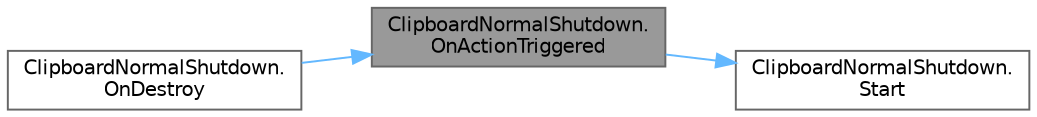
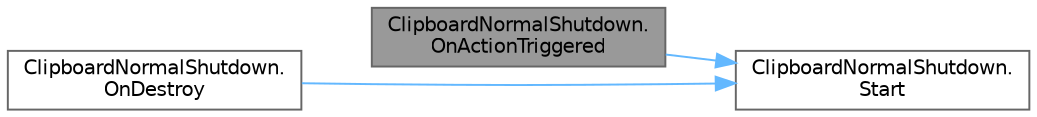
  digraph {
    rankdir=RL
    node [color=grey40 fillcolor=white fontname=Helvetica fontsize=10 shape=box style=filled]
    edge [color=steelblue1 dir=back fontname=Helvetica fontsize=10 labelfontname=Helvetica labelfontsize=10 style=solid]
    n1 [color=gray40 fillcolor=grey60 fontcolor=black height=0.2 label="ClipboardNormalShutdown.\lOnActionTriggered" width=0.4]
    n2 [height=0.2 label="ClipboardNormalShutdown.\lOnDestroy" width=0.4]
    n3 [height=0.2 label="ClipboardNormalShutdown.\lStart" width=0.4]
-   n1 -> n2
+   n3 -> n2
    n3 -> n1
  }
